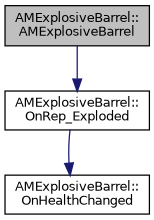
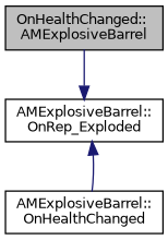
  digraph {
    rankdir=TB
    node [color=black fillcolor=white fontname=Helvetica fontsize=10 shape=record style=filled]
    edge [color=midnightblue fontname=Helvetica fontsize=10 labelfontname=Helvetica labelfontsize=10 style=solid]
-   n1 [fillcolor=grey75 fontcolor=black height=0.2 label="AMExplosiveBarrel::\lAMExplosiveBarrel" width=0.4]
+   n1 [fillcolor=grey75 fontcolor=black height=0.2 label="OnHealthChanged::\lAMExplosiveBarrel" width=0.4]
    n2 [height=0.2 label="AMExplosiveBarrel::\lOnRep_Exploded" width=0.4]
    n3 [height=0.2 label="AMExplosiveBarrel::\lOnHealthChanged" width=0.4]
    n1 -> n2
-   n2 -> n3
+   n3 -> n2
  }
